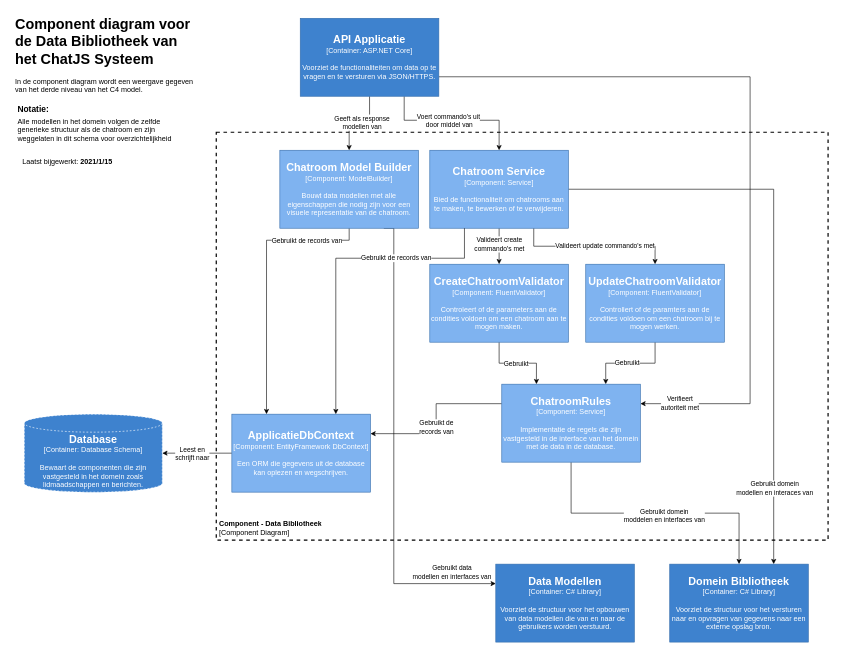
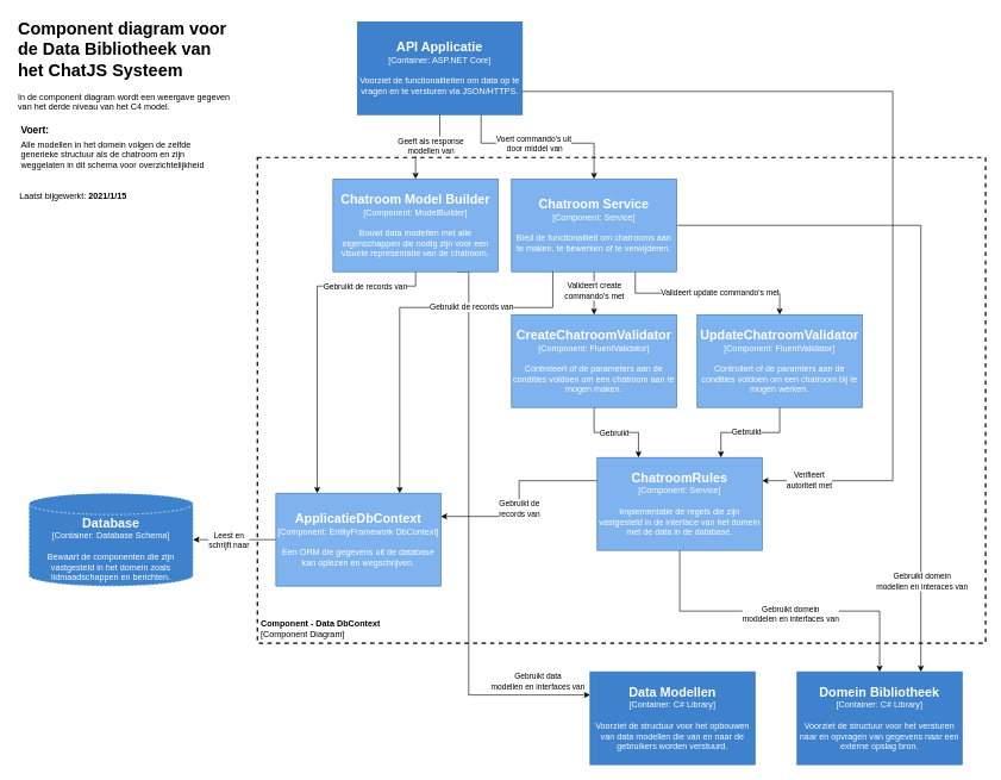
  <mxCell id="0" />
  <mxCell id="1" parent="0" />
- <mxCell id="2" value="&lt;div&gt;&lt;font style=&quot;font-size: 12px&quot;&gt;&lt;b&gt;Component - Data Bibliotheek&lt;br&gt;&lt;/b&gt;&lt;/font&gt;&lt;/div&gt;&lt;font style=&quot;font-size: 12px&quot;&gt;[Component Diagram]&lt;/font&gt;" style="text;html=1;fillColor=none;spacing=5;spacingTop=-20;whiteSpace=wrap;overflow=hidden;rounded=0;dashed=1;verticalAlign=bottom;strokeColor=#000000;strokeWidth=2;" vertex="1" parent="1"><mxGeometry x="360" y="220" width="1020" height="680" as="geometry" /></mxCell>
+ <mxCell id="2" value="&lt;div&gt;&lt;font style=&quot;font-size: 12px&quot;&gt;&lt;b&gt;Component - Data DbContext&lt;br&gt;&lt;/b&gt;&lt;/font&gt;&lt;/div&gt;&lt;font style=&quot;font-size: 12px&quot;&gt;[Component Diagram]&lt;/font&gt;" style="text;html=1;fillColor=none;spacing=5;spacingTop=-20;whiteSpace=wrap;overflow=hidden;rounded=0;dashed=1;verticalAlign=bottom;strokeColor=#000000;strokeWidth=2;" vertex="1" parent="1"><mxGeometry x="360" y="220" width="1020" height="680" as="geometry" /></mxCell>
  <mxCell id="3" value="&lt;h1&gt;Component diagram voor de Data Bibliotheek van het ChatJS Systeem&lt;br&gt;&lt;/h1&gt;&lt;p&gt;In de component diagram wordt een weergave gegeven van het derde niveau van het C4 model.&lt;/p&gt;" style="text;html=1;strokeColor=none;fillColor=none;spacing=5;spacingTop=-20;whiteSpace=wrap;overflow=hidden;rounded=0;" vertex="1" parent="1"><mxGeometry x="20" y="20" width="310" height="140" as="geometry" /></mxCell>
- <mxCell id="4" value="Laatst bijgewerkt: &lt;b&gt;2021/1/15&lt;/b&gt;" style="text;html=1;strokeColor=none;fillColor=none;align=center;verticalAlign=middle;whiteSpace=wrap;rounded=0;" vertex="1" parent="1"><mxGeometry x="27.11" y="260" width="170" height="20" as="geometry" /></mxCell>
+ <mxCell id="4" value="Laatst bijgewerkt: &lt;b&gt;2021/1/15&lt;/b&gt;" style="text;html=1;strokeColor=none;fillColor=none;align=center;verticalAlign=middle;whiteSpace=wrap;rounded=0;" vertex="1" parent="1"><mxGeometry x="17.11" y="265" width="170" height="20" as="geometry" /></mxCell>
  <mxCell id="5" style="edgeStyle=orthogonalEdgeStyle;rounded=0;orthogonalLoop=1;jettySize=auto;html=1;exitX=0.75;exitY=1;exitDx=0;exitDy=0;entryX=0.5;entryY=0;entryDx=0;entryDy=0;" edge="1" parent="1" source="11" target="18"><mxGeometry relative="1" as="geometry"><Array as="points"><mxPoint x="673" y="200" /><mxPoint x="832" y="200" /><mxPoint x="832" y="250" /></Array></mxGeometry></mxCell>
  <mxCell id="6" value="&lt;div&gt;Voert commando's uit &lt;br&gt;&lt;/div&gt;&amp;nbsp;door middel van" style="edgeLabel;html=1;align=center;verticalAlign=middle;resizable=0;points=[];" vertex="1" connectable="0" parent="5"><mxGeometry x="-0.173" y="-1" relative="1" as="geometry"><mxPoint x="10.17" y="-1" as="offset" /></mxGeometry></mxCell>
  <mxCell id="7" style="edgeStyle=orthogonalEdgeStyle;rounded=0;orthogonalLoop=1;jettySize=auto;html=1;exitX=1;exitY=0.75;exitDx=0;exitDy=0;entryX=1;entryY=0.25;entryDx=0;entryDy=0;" edge="1" parent="1" source="11" target="29"><mxGeometry relative="1" as="geometry"><Array as="points"><mxPoint x="1250" y="127" /><mxPoint x="1250" y="673" /></Array></mxGeometry></mxCell>
  <mxCell id="8" value="&lt;div&gt;Verifieert&lt;br&gt;&lt;/div&gt;&lt;div&gt;autoriteit met&lt;br&gt;&lt;/div&gt;" style="edgeLabel;html=1;align=center;verticalAlign=middle;resizable=0;points=[];" vertex="1" connectable="0" parent="7"><mxGeometry x="0.895" y="-1" relative="1" as="geometry"><mxPoint as="offset" /></mxGeometry></mxCell>
  <mxCell id="9" style="edgeStyle=orthogonalEdgeStyle;rounded=0;orthogonalLoop=1;jettySize=auto;html=1;exitX=0.5;exitY=1;exitDx=0;exitDy=0;entryX=0.5;entryY=0;entryDx=0;entryDy=0;" edge="1" parent="1" source="11" target="35"><mxGeometry relative="1" as="geometry" /></mxCell>
  <mxCell id="10" value="&lt;div&gt;Geeft als response &lt;br&gt;&lt;/div&gt;&lt;div&gt;modellen van&lt;/div&gt;" style="edgeLabel;html=1;align=center;verticalAlign=middle;resizable=0;points=[];" vertex="1" connectable="0" parent="9"><mxGeometry x="-0.058" y="-2" relative="1" as="geometry"><mxPoint as="offset" /></mxGeometry></mxCell>
  <mxCell id="11" value="&lt;div&gt;&lt;font size=&quot;1&quot;&gt;&lt;b&gt;&lt;font style=&quot;font-size: 18px&quot; color=&quot;#FFFFFF&quot;&gt;API Applicatie&lt;br&gt;&lt;/font&gt;&lt;/b&gt;&lt;/font&gt;&lt;/div&gt;&lt;div&gt;&lt;font color=&quot;#FFFFFF&quot;&gt;[Container: ASP.NET Core]&lt;br&gt;&lt;/font&gt;&lt;/div&gt;&lt;div&gt;&lt;font color=&quot;#FFFFFF&quot;&gt;&lt;br&gt;&lt;/font&gt;&lt;/div&gt;&lt;div&gt;&lt;font color=&quot;#FFFFFF&quot;&gt;Voorziet de functionaliteiten om data op te vragen en te versturen via JSON/HTTPS.&lt;br&gt;&lt;/font&gt;&lt;/div&gt;" style="rounded=0;whiteSpace=wrap;html=1;fillColor=#3E82CE;strokeColor=#336CAB;" vertex="1" parent="1"><mxGeometry x="500" y="30" width="231.11" height="130" as="geometry" /></mxCell>
  <mxCell id="12" style="edgeStyle=orthogonalEdgeStyle;rounded=0;orthogonalLoop=1;jettySize=auto;html=1;exitX=0.5;exitY=1;exitDx=0;exitDy=0;entryX=0.5;entryY=0;entryDx=0;entryDy=0;" edge="1" parent="1" source="18" target="21"><mxGeometry relative="1" as="geometry" /></mxCell>
  <mxCell id="13" value="&lt;div&gt;Valideert create &lt;br&gt;&lt;/div&gt;&lt;div&gt;commando's met&lt;/div&gt;" style="edgeLabel;html=1;align=center;verticalAlign=middle;resizable=0;points=[];" vertex="1" connectable="0" parent="12"><mxGeometry x="-0.133" relative="1" as="geometry"><mxPoint as="offset" /></mxGeometry></mxCell>
  <mxCell id="14" style="edgeStyle=orthogonalEdgeStyle;rounded=0;orthogonalLoop=1;jettySize=auto;html=1;exitX=0.75;exitY=1;exitDx=0;exitDy=0;entryX=0.5;entryY=0;entryDx=0;entryDy=0;" edge="1" parent="1" source="18" target="24"><mxGeometry relative="1" as="geometry" /></mxCell>
  <mxCell id="15" value="Valideert update commando's met" style="edgeLabel;html=1;align=center;verticalAlign=middle;resizable=0;points=[];" vertex="1" connectable="0" parent="14"><mxGeometry x="0.13" y="1" relative="1" as="geometry"><mxPoint as="offset" /></mxGeometry></mxCell>
  <mxCell id="16" style="edgeStyle=orthogonalEdgeStyle;rounded=0;orthogonalLoop=1;jettySize=auto;html=1;exitX=1;exitY=0.5;exitDx=0;exitDy=0;entryX=0.75;entryY=0;entryDx=0;entryDy=0;" edge="1" parent="1" source="18" target="30"><mxGeometry relative="1" as="geometry" /></mxCell>
  <mxCell id="17" value="&lt;div&gt;Gebruikt domein&lt;/div&gt;&lt;div&gt; modellen en interaces van&lt;/div&gt;" style="edgeLabel;html=1;align=center;verticalAlign=middle;resizable=0;points=[];" vertex="1" connectable="0" parent="16"><mxGeometry x="0.739" y="1" relative="1" as="geometry"><mxPoint as="offset" /></mxGeometry></mxCell>
  <mxCell id="18" value="&lt;div&gt;&lt;font size=&quot;1&quot;&gt;&lt;b&gt;&lt;font style=&quot;font-size: 18px&quot; color=&quot;#FFFFFF&quot;&gt;Chatroom Service&lt;br&gt;&lt;/font&gt;&lt;/b&gt;&lt;/font&gt;&lt;/div&gt;&lt;div&gt;&lt;font color=&quot;#FFFFFF&quot;&gt;[Component: Service]&lt;br&gt;&lt;/font&gt;&lt;/div&gt;&lt;div&gt;&lt;font color=&quot;#FFFFFF&quot;&gt;&lt;br&gt;&lt;/font&gt;&lt;/div&gt;&lt;font color=&quot;#FFFFFF&quot;&gt;Bied de functionaliteit om chatrooms aan te maken, te bewerken of te verwijderen.&lt;br&gt;&lt;/font&gt;" style="rounded=0;whiteSpace=wrap;html=1;strokeColor=#336CAB;fillColor=#7FB3F0;" vertex="1" parent="1"><mxGeometry x="716" y="250" width="231.11" height="130" as="geometry" /></mxCell>
  <mxCell id="19" style="edgeStyle=orthogonalEdgeStyle;rounded=0;orthogonalLoop=1;jettySize=auto;html=1;exitX=0.5;exitY=1;exitDx=0;exitDy=0;entryX=0.25;entryY=0;entryDx=0;entryDy=0;" edge="1" parent="1" source="21" target="29"><mxGeometry relative="1" as="geometry"><Array as="points"><mxPoint x="832" y="605" /><mxPoint x="894" y="605" /></Array></mxGeometry></mxCell>
  <mxCell id="20" value="Gebruikt" style="edgeLabel;html=1;align=center;verticalAlign=middle;resizable=0;points=[];" vertex="1" connectable="0" parent="19"><mxGeometry x="-0.091" relative="1" as="geometry"><mxPoint x="3.4" as="offset" /></mxGeometry></mxCell>
  <mxCell id="21" value="&lt;div&gt;&lt;font size=&quot;1&quot;&gt;&lt;b&gt;&lt;font style=&quot;font-size: 18px&quot; color=&quot;#FFFFFF&quot;&gt;CreateChatroomValidator&lt;br&gt;&lt;/font&gt;&lt;/b&gt;&lt;/font&gt;&lt;/div&gt;&lt;div&gt;&lt;font color=&quot;#FFFFFF&quot;&gt;[Component: &lt;/font&gt;&lt;font color=&quot;#FFFFFF&quot;&gt;&lt;font color=&quot;#FFFFFF&quot;&gt;FluentValidator&lt;/font&gt;]&lt;br&gt;&lt;/font&gt;&lt;/div&gt;&lt;div&gt;&lt;font color=&quot;#FFFFFF&quot;&gt;&lt;br&gt;&lt;/font&gt;&lt;/div&gt;&lt;font color=&quot;#FFFFFF&quot;&gt;Controleert of de parameters aan de condities voldoen om een chatroom aan te mogen maken.&lt;br&gt;&lt;/font&gt;" style="rounded=0;whiteSpace=wrap;html=1;strokeColor=#336CAB;fillColor=#7FB3F0;" vertex="1" parent="1"><mxGeometry x="716" y="440" width="231.11" height="130" as="geometry" /></mxCell>
  <mxCell id="22" style="edgeStyle=orthogonalEdgeStyle;rounded=0;orthogonalLoop=1;jettySize=auto;html=1;exitX=0.5;exitY=1;exitDx=0;exitDy=0;entryX=0.75;entryY=0;entryDx=0;entryDy=0;" edge="1" parent="1" source="24" target="29"><mxGeometry relative="1" as="geometry" /></mxCell>
  <mxCell id="23" value="Gebruikt" style="edgeLabel;html=1;align=center;verticalAlign=middle;resizable=0;points=[];" vertex="1" connectable="0" parent="22"><mxGeometry x="0.072" y="-2" relative="1" as="geometry"><mxPoint as="offset" /></mxGeometry></mxCell>
  <mxCell id="24" value="&lt;div&gt;&lt;font size=&quot;1&quot;&gt;&lt;b&gt;&lt;font style=&quot;font-size: 18px&quot; color=&quot;#FFFFFF&quot;&gt;UpdateChatroomValidator&lt;br&gt;&lt;/font&gt;&lt;/b&gt;&lt;/font&gt;&lt;/div&gt;&lt;div&gt;&lt;font color=&quot;#FFFFFF&quot;&gt;[Component: FluentValidator]&lt;br&gt;&lt;/font&gt;&lt;/div&gt;&lt;div&gt;&lt;font color=&quot;#FFFFFF&quot;&gt;&lt;br&gt;&lt;/font&gt;&lt;/div&gt;&lt;font color=&quot;#FFFFFF&quot;&gt;Controllert of de paramters aan de condities voldoen om een chatroom bij te mogen werken.&lt;br&gt;&lt;/font&gt;" style="rounded=0;whiteSpace=wrap;html=1;strokeColor=#336CAB;fillColor=#7FB3F0;" vertex="1" parent="1"><mxGeometry x="976" y="440" width="231.11" height="130" as="geometry" /></mxCell>
  <mxCell id="25" style="edgeStyle=orthogonalEdgeStyle;rounded=0;orthogonalLoop=1;jettySize=auto;html=1;exitX=0.5;exitY=1;exitDx=0;exitDy=0;entryX=0.5;entryY=0;entryDx=0;entryDy=0;" edge="1" parent="1" source="29" target="30"><mxGeometry relative="1" as="geometry" /></mxCell>
  <mxCell id="26" value="&lt;div&gt;Gebruikt domein&lt;/div&gt;&lt;div&gt;moddelen en interfaces van &lt;br&gt;&lt;/div&gt;" style="edgeLabel;html=1;align=center;verticalAlign=middle;resizable=0;points=[];" vertex="1" connectable="0" parent="25"><mxGeometry x="0.066" y="-4" relative="1" as="geometry"><mxPoint as="offset" /></mxGeometry></mxCell>
  <mxCell id="27" style="edgeStyle=orthogonalEdgeStyle;rounded=0;orthogonalLoop=1;jettySize=auto;html=1;exitX=0;exitY=0.25;exitDx=0;exitDy=0;entryX=1;entryY=0.25;entryDx=0;entryDy=0;" edge="1" parent="1" source="29" target="39"><mxGeometry relative="1" as="geometry" /></mxCell>
  <mxCell id="28" value="&lt;div&gt;Gebruikt de &lt;br&gt;&lt;/div&gt;&lt;div&gt;records van&lt;/div&gt;" style="edgeLabel;html=1;align=center;verticalAlign=middle;resizable=0;points=[];" vertex="1" connectable="0" parent="27"><mxGeometry x="0.1" relative="1" as="geometry"><mxPoint as="offset" /></mxGeometry></mxCell>
  <mxCell id="29" value="&lt;div&gt;&lt;font size=&quot;1&quot;&gt;&lt;b&gt;&lt;font style=&quot;font-size: 18px&quot; color=&quot;#FFFFFF&quot;&gt;ChatroomRules&lt;br&gt;&lt;/font&gt;&lt;/b&gt;&lt;/font&gt;&lt;/div&gt;&lt;div&gt;&lt;font color=&quot;#FFFFFF&quot;&gt;[Component: Service]&lt;br&gt;&lt;/font&gt;&lt;/div&gt;&lt;div&gt;&lt;font color=&quot;#FFFFFF&quot;&gt;&lt;br&gt;&lt;/font&gt;&lt;/div&gt;&lt;font color=&quot;#FFFFFF&quot;&gt;Implementatie de regels die zijn vastgesteld in de interface van het domein met de data in de database.&lt;br&gt;&lt;/font&gt;" style="rounded=0;whiteSpace=wrap;html=1;strokeColor=#336CAB;fillColor=#7FB3F0;" vertex="1" parent="1"><mxGeometry x="836" y="640" width="231.11" height="130" as="geometry" /></mxCell>
  <mxCell id="30" value="&lt;div&gt;&lt;font size=&quot;1&quot;&gt;&lt;b&gt;&lt;font style=&quot;font-size: 18px&quot; color=&quot;#FFFFFF&quot;&gt;Domein Bibliotheek&lt;/font&gt;&lt;/b&gt;&lt;/font&gt;&lt;br&gt;&lt;/div&gt;&lt;div&gt;&lt;font color=&quot;#FFFFFF&quot;&gt;[Container: &lt;/font&gt;&lt;font color=&quot;#FFFFFF&quot;&gt;&lt;font color=&quot;#FFFFFF&quot;&gt;C# Library&lt;/font&gt;]&lt;br&gt;&lt;/font&gt;&lt;/div&gt;&lt;div&gt;&lt;font color=&quot;#FFFFFF&quot;&gt;&lt;br&gt;&lt;/font&gt;&lt;/div&gt;&lt;font color=&quot;#FFFFFF&quot;&gt;Voorziet de structuur voor het versturen naar en opvragen van gegevens naar een externe opslag bron.&lt;br&gt;&lt;/font&gt;" style="rounded=0;whiteSpace=wrap;html=1;fillColor=#3E82CE;strokeColor=#336CAB;" vertex="1" parent="1"><mxGeometry x="1116" y="940" width="231.11" height="130" as="geometry" /></mxCell>
  <mxCell id="31" style="edgeStyle=orthogonalEdgeStyle;rounded=0;orthogonalLoop=1;jettySize=auto;html=1;exitX=0.75;exitY=1;exitDx=0;exitDy=0;entryX=0;entryY=0.25;entryDx=0;entryDy=0;" edge="1" parent="1" source="35" target="36"><mxGeometry relative="1" as="geometry"><Array as="points"><mxPoint x="656" y="380" /><mxPoint x="656" y="973" /></Array></mxGeometry></mxCell>
  <mxCell id="32" value="&lt;div&gt;Gebruikt data &lt;br&gt;&lt;/div&gt;&lt;div&gt;modellen en interfaces van&lt;/div&gt;" style="edgeLabel;html=1;align=center;verticalAlign=middle;resizable=0;points=[];" vertex="1" connectable="0" parent="31"><mxGeometry x="-0.32" y="2" relative="1" as="geometry"><mxPoint x="94.68" y="325" as="offset" /></mxGeometry></mxCell>
  <mxCell id="33" style="edgeStyle=orthogonalEdgeStyle;rounded=0;orthogonalLoop=1;jettySize=auto;html=1;exitX=0.5;exitY=1;exitDx=0;exitDy=0;entryX=0.25;entryY=0;entryDx=0;entryDy=0;" edge="1" parent="1" source="35" target="39"><mxGeometry relative="1" as="geometry"><Array as="points"><mxPoint x="582" y="400" /><mxPoint x="444" y="400" /></Array></mxGeometry></mxCell>
  <mxCell id="34" value="Gebruikt de records van" style="edgeLabel;html=1;align=center;verticalAlign=middle;resizable=0;points=[];" vertex="1" connectable="0" parent="33"><mxGeometry x="-0.551" relative="1" as="geometry"><mxPoint x="9.4" as="offset" /></mxGeometry></mxCell>
  <mxCell id="35" value="&lt;div&gt;&lt;font size=&quot;1&quot;&gt;&lt;b&gt;&lt;font style=&quot;font-size: 18px&quot; color=&quot;#FFFFFF&quot;&gt;Chatroo&lt;/font&gt;&lt;/b&gt;&lt;font style=&quot;font-size: 18px&quot; color=&quot;#FFFFFF&quot;&gt;&lt;b&gt;m Model Builder&lt;/b&gt;&lt;br&gt;&lt;/font&gt;&lt;b&gt;&lt;font style=&quot;font-size: 18px&quot; color=&quot;#FFFFFF&quot;&gt;&lt;/font&gt;&lt;/b&gt;&lt;/font&gt;&lt;/div&gt;&lt;div&gt;&lt;font color=&quot;#FFFFFF&quot;&gt;[Component: ModelBuilder]&lt;br&gt;&lt;/font&gt;&lt;/div&gt;&lt;div&gt;&lt;font color=&quot;#FFFFFF&quot;&gt;&lt;br&gt;&lt;/font&gt;&lt;/div&gt;&lt;font color=&quot;#FFFFFF&quot;&gt;Bouwt data modellen met alle eigenschappen die nodig zijn voor een visuele representatie van de chatroom.&lt;br&gt;&lt;/font&gt;" style="rounded=0;whiteSpace=wrap;html=1;strokeColor=#336CAB;fillColor=#7FB3F0;" vertex="1" parent="1"><mxGeometry x="466" y="250" width="231.11" height="130" as="geometry" /></mxCell>
  <mxCell id="36" value="&lt;div&gt;&lt;font size=&quot;1&quot;&gt;&lt;b&gt;&lt;font style=&quot;font-size: 18px&quot; color=&quot;#FFFFFF&quot;&gt;Data Modellen&lt;/font&gt;&lt;/b&gt;&lt;/font&gt;&lt;font size=&quot;1&quot;&gt;&lt;b&gt;&lt;font style=&quot;font-size: 18px&quot; color=&quot;#FFFFFF&quot;&gt;&lt;/font&gt;&lt;/b&gt;&lt;/font&gt;&lt;/div&gt;&lt;div&gt;&lt;font color=&quot;#FFFFFF&quot;&gt;[Container: &lt;/font&gt;&lt;font color=&quot;#FFFFFF&quot;&gt;&lt;font color=&quot;#FFFFFF&quot;&gt;C# Library&lt;/font&gt;]&lt;br&gt;&lt;/font&gt;&lt;/div&gt;&lt;div&gt;&lt;font color=&quot;#FFFFFF&quot;&gt;&lt;br&gt;&lt;/font&gt;&lt;/div&gt;&lt;div&gt;&lt;font color=&quot;#FFFFFF&quot;&gt;Voorziet de structuur voor het opbouwen van data modellen die van en naar de gebruikers worden verstuurd.&lt;br&gt;&lt;/font&gt;&lt;/div&gt;" style="rounded=0;whiteSpace=wrap;html=1;fillColor=#3E82CE;strokeColor=#336CAB;" vertex="1" parent="1"><mxGeometry x="826" y="940" width="231.11" height="130" as="geometry" /></mxCell>
  <mxCell id="37" style="edgeStyle=orthogonalEdgeStyle;rounded=0;orthogonalLoop=1;jettySize=auto;html=1;exitX=0;exitY=0.5;exitDx=0;exitDy=0;entryX=1;entryY=0.5;entryDx=0;entryDy=0;entryPerimeter=0;" edge="1" parent="1" source="39" target="40"><mxGeometry relative="1" as="geometry" /></mxCell>
  <mxCell id="38" value="&lt;div&gt;Leest en &lt;br&gt;&lt;/div&gt;&lt;div&gt;schrijft naar&lt;/div&gt;" style="edgeLabel;html=1;align=center;verticalAlign=middle;resizable=0;points=[];" vertex="1" connectable="0" parent="37"><mxGeometry x="-0.111" y="2" relative="1" as="geometry"><mxPoint x="-14.33" y="-2" as="offset" /></mxGeometry></mxCell>
  <mxCell id="39" value="&lt;div&gt;&lt;font size=&quot;1&quot;&gt;&lt;b&gt;&lt;font style=&quot;font-size: 18px&quot; color=&quot;#FFFFFF&quot;&gt;ApplicatieDbContext&lt;br&gt;&lt;/font&gt;&lt;/b&gt;&lt;/font&gt;&lt;/div&gt;&lt;div&gt;&lt;font color=&quot;#FFFFFF&quot;&gt;[Component: EntityFramework DbContext]&lt;br&gt;&lt;/font&gt;&lt;/div&gt;&lt;div&gt;&lt;font color=&quot;#FFFFFF&quot;&gt;&lt;br&gt;&lt;/font&gt;&lt;/div&gt;&lt;font color=&quot;#FFFFFF&quot;&gt;Een ORM die gegevens uit de database kan oplezen en wegschrijven.&lt;br&gt;&lt;/font&gt;" style="rounded=0;whiteSpace=wrap;html=1;strokeColor=#336CAB;fillColor=#7FB3F0;" vertex="1" parent="1"><mxGeometry x="386" y="690" width="231.11" height="130" as="geometry" /></mxCell>
  <mxCell id="40" value="&lt;div&gt;&lt;font size=&quot;1&quot;&gt;&lt;b&gt;&lt;font style=&quot;font-size: 18px&quot; color=&quot;#FFFFFF&quot;&gt;Database&lt;br&gt;&lt;/font&gt;&lt;/b&gt;&lt;/font&gt;&lt;/div&gt;&lt;div&gt;&lt;font color=&quot;#FFFFFF&quot;&gt;[Container: Database Schema]&lt;br&gt;&lt;/font&gt;&lt;/div&gt;&lt;div&gt;&lt;font color=&quot;#FFFFFF&quot;&gt;&lt;br&gt;&lt;/font&gt;&lt;/div&gt;&lt;div&gt;&lt;font color=&quot;#FFFFFF&quot;&gt;Bewaart de componenten die zijn vastgesteld in het domein zoals lidmaadschappen en berichten.&lt;/font&gt;&lt;/div&gt;" style="shape=cylinder3;whiteSpace=wrap;html=1;boundedLbl=1;backgroundOutline=1;size=15;rounded=0;dashed=1;fillColor=#3E82CE;strokeColor=#FFFFFF;" vertex="1" parent="1"><mxGeometry x="40" y="690" width="230" height="130" as="geometry" /></mxCell>
  <mxCell id="41" value="&lt;div&gt;Alle modellen in het domein volgen de zelfde &lt;br&gt;&lt;/div&gt;&lt;div&gt;generieke structuur als de chatroom en zijn &lt;br&gt;&lt;/div&gt;&lt;div&gt;weggelaten in dit schema voor overzichtelijkheid&lt;br&gt;&lt;/div&gt;" style="text;html=1;align=left;verticalAlign=middle;resizable=0;points=[];autosize=1;" vertex="1" parent="1"><mxGeometry x="27.11" y="191" width="280" height="50" as="geometry" /></mxCell>
- <mxCell id="42" value="&lt;div style=&quot;font-size: 14px;&quot; align=&quot;left&quot;&gt;&lt;b style=&quot;font-size: 14px;&quot;&gt;Notatie:&lt;/b&gt;&lt;/div&gt;" style="text;html=1;align=left;verticalAlign=middle;resizable=0;points=[];autosize=1;fontSize=14;" vertex="1" parent="1"><mxGeometry x="27.11" y="171" width="70" height="20" as="geometry" /></mxCell>
+ <mxCell id="42" value="&lt;div style=&quot;font-size: 14px;&quot; align=&quot;left&quot;&gt;&lt;b style=&quot;font-size: 14px;&quot;&gt;Voert:&lt;/b&gt;&lt;/div&gt;" style="text;html=1;align=left;verticalAlign=middle;resizable=0;points=[];autosize=1;fontSize=14;" vertex="1" parent="1"><mxGeometry x="27.11" y="171" width="70" height="20" as="geometry" /></mxCell>
  <mxCell id="43" value="&lt;div&gt;Gebruikt de records van&lt;/div&gt;" style="edgeStyle=orthogonalEdgeStyle;rounded=0;orthogonalLoop=1;jettySize=auto;html=1;exitX=0.25;exitY=1;exitDx=0;exitDy=0;entryX=0.75;entryY=0;entryDx=0;entryDy=0;" edge="1" parent="1" source="18" target="39"><mxGeometry x="-0.375" relative="1" as="geometry"><Array as="points"><mxPoint x="774" y="430" /><mxPoint x="559" y="430" /></Array><mxPoint as="offset" /></mxGeometry></mxCell>
